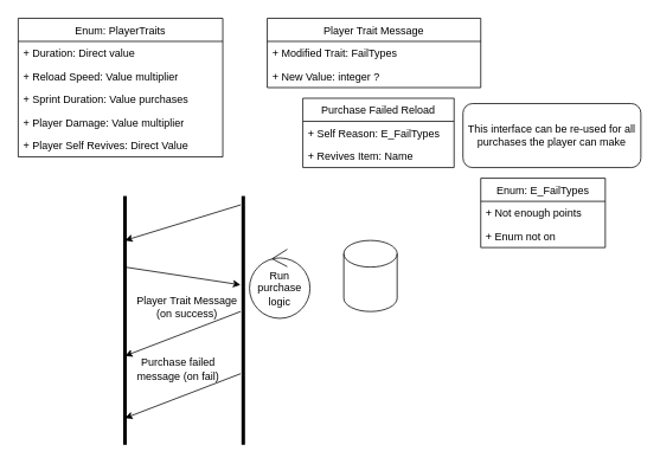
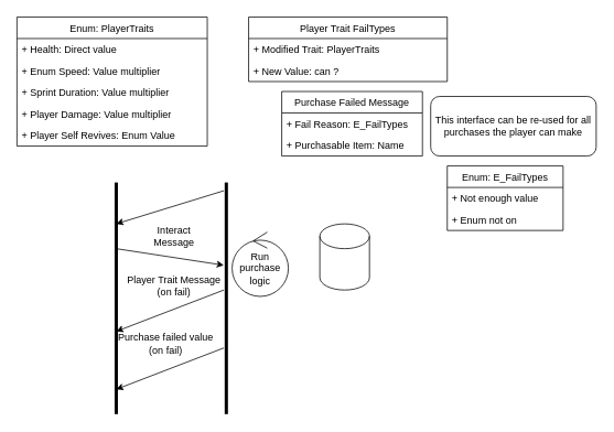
  <mxCell id="0" />
  <mxCell id="1" parent="0" />
  <mxCell id="2" value="Enum: PlayerTraits" style="swimlane;fontStyle=0;childLayout=stackLayout;horizontal=1;startSize=26;fillColor=none;horizontalStack=0;resizeParent=1;resizeParentMax=0;resizeLast=0;collapsible=1;marginBottom=0;" vertex="1" parent="1"><mxGeometry x="20" y="20" width="230" height="156" as="geometry" /></mxCell>
- <mxCell id="3" value="+ Duration: Direct value" style="text;strokeColor=none;fillColor=none;align=left;verticalAlign=top;spacingLeft=4;spacingRight=4;overflow=hidden;rotatable=0;points=[[0,0.5],[1,0.5]];portConstraint=eastwest;" vertex="1" parent="2"><mxGeometry y="26" width="230" height="26" as="geometry" /></mxCell>
- <mxCell id="4" value="+ Reload Speed: Value multiplier" style="text;strokeColor=none;fillColor=none;align=left;verticalAlign=top;spacingLeft=4;spacingRight=4;overflow=hidden;rotatable=0;points=[[0,0.5],[1,0.5]];portConstraint=eastwest;" vertex="1" parent="2"><mxGeometry y="52" width="230" height="26" as="geometry" /></mxCell>
- <mxCell id="5" value="+ Sprint Duration: Value purchases" style="text;strokeColor=none;fillColor=none;align=left;verticalAlign=top;spacingLeft=4;spacingRight=4;overflow=hidden;rotatable=0;points=[[0,0.5],[1,0.5]];portConstraint=eastwest;" vertex="1" parent="2"><mxGeometry y="78" width="230" height="26" as="geometry" /></mxCell>
+ <mxCell id="3" value="+ Health: Direct value" style="text;strokeColor=none;fillColor=none;align=left;verticalAlign=top;spacingLeft=4;spacingRight=4;overflow=hidden;rotatable=0;points=[[0,0.5],[1,0.5]];portConstraint=eastwest;" vertex="1" parent="2"><mxGeometry y="26" width="230" height="26" as="geometry" /></mxCell>
+ <mxCell id="4" value="+ Enum Speed: Value multiplier" style="text;strokeColor=none;fillColor=none;align=left;verticalAlign=top;spacingLeft=4;spacingRight=4;overflow=hidden;rotatable=0;points=[[0,0.5],[1,0.5]];portConstraint=eastwest;" vertex="1" parent="2"><mxGeometry y="52" width="230" height="26" as="geometry" /></mxCell>
+ <mxCell id="5" value="+ Sprint Duration: Value multiplier" style="text;strokeColor=none;fillColor=none;align=left;verticalAlign=top;spacingLeft=4;spacingRight=4;overflow=hidden;rotatable=0;points=[[0,0.5],[1,0.5]];portConstraint=eastwest;" vertex="1" parent="2"><mxGeometry y="78" width="230" height="26" as="geometry" /></mxCell>
  <mxCell id="6" value="+ Player Damage: Value multiplier" style="text;strokeColor=none;fillColor=none;align=left;verticalAlign=top;spacingLeft=4;spacingRight=4;overflow=hidden;rotatable=0;points=[[0,0.5],[1,0.5]];portConstraint=eastwest;" vertex="1" parent="2"><mxGeometry y="104" width="230" height="26" as="geometry" /></mxCell>
- <mxCell id="7" value="+ Player Self Revives: Direct Value" style="text;strokeColor=none;fillColor=none;align=left;verticalAlign=top;spacingLeft=4;spacingRight=4;overflow=hidden;rotatable=0;points=[[0,0.5],[1,0.5]];portConstraint=eastwest;" vertex="1" parent="2"><mxGeometry y="130" width="230" height="26" as="geometry" /></mxCell>
- <mxCell id="8" value="Player Trait Message" style="swimlane;fontStyle=0;childLayout=stackLayout;horizontal=1;startSize=26;fillColor=none;horizontalStack=0;resizeParent=1;resizeParentMax=0;resizeLast=0;collapsible=1;marginBottom=0;" vertex="1" parent="1"><mxGeometry x="300" y="20" width="240" height="78" as="geometry" /></mxCell>
- <mxCell id="9" value="+ Modified Trait: FailTypes" style="text;strokeColor=none;fillColor=none;align=left;verticalAlign=top;spacingLeft=4;spacingRight=4;overflow=hidden;rotatable=0;points=[[0,0.5],[1,0.5]];portConstraint=eastwest;" vertex="1" parent="8"><mxGeometry y="26" width="240" height="26" as="geometry" /></mxCell>
- <mxCell id="10" value="+ New Value: integer ?" style="text;strokeColor=none;fillColor=none;align=left;verticalAlign=top;spacingLeft=4;spacingRight=4;overflow=hidden;rotatable=0;points=[[0,0.5],[1,0.5]];portConstraint=eastwest;" vertex="1" parent="8"><mxGeometry y="52" width="240" height="26" as="geometry" /></mxCell>
+ <mxCell id="7" value="+ Player Self Revives: Enum Value" style="text;strokeColor=none;fillColor=none;align=left;verticalAlign=top;spacingLeft=4;spacingRight=4;overflow=hidden;rotatable=0;points=[[0,0.5],[1,0.5]];portConstraint=eastwest;" vertex="1" parent="2"><mxGeometry y="130" width="230" height="26" as="geometry" /></mxCell>
+ <mxCell id="8" value="Player Trait FailTypes" style="swimlane;fontStyle=0;childLayout=stackLayout;horizontal=1;startSize=26;fillColor=none;horizontalStack=0;resizeParent=1;resizeParentMax=0;resizeLast=0;collapsible=1;marginBottom=0;" vertex="1" parent="1"><mxGeometry x="300" y="20" width="240" height="78" as="geometry" /></mxCell>
+ <mxCell id="9" value="+ Modified Trait: PlayerTraits" style="text;strokeColor=none;fillColor=none;align=left;verticalAlign=top;spacingLeft=4;spacingRight=4;overflow=hidden;rotatable=0;points=[[0,0.5],[1,0.5]];portConstraint=eastwest;" vertex="1" parent="8"><mxGeometry y="26" width="240" height="26" as="geometry" /></mxCell>
+ <mxCell id="10" value="+ New Value: can ?" style="text;strokeColor=none;fillColor=none;align=left;verticalAlign=top;spacingLeft=4;spacingRight=4;overflow=hidden;rotatable=0;points=[[0,0.5],[1,0.5]];portConstraint=eastwest;" vertex="1" parent="8"><mxGeometry y="52" width="240" height="26" as="geometry" /></mxCell>
  <mxCell id="11" value="" style="endArrow=none;html=1;rounded=0;strokeWidth=4;" edge="1" parent="1"><mxGeometry width="50" height="50" relative="1" as="geometry"><mxPoint x="140" y="500" as="sourcePoint" /><mxPoint x="140" y="220" as="targetPoint" /></mxGeometry></mxCell>
  <mxCell id="12" value="" style="endArrow=none;html=1;rounded=0;strokeWidth=4;" edge="1" parent="1"><mxGeometry width="50" height="50" relative="1" as="geometry"><mxPoint x="273" y="500" as="sourcePoint" /><mxPoint x="273" y="220" as="targetPoint" /></mxGeometry></mxCell>
  <mxCell id="13" value="" style="group" vertex="1" connectable="0" parent="1"><mxGeometry x="354" y="270" width="140" height="110" as="geometry" /></mxCell>
  <mxCell id="14" value="" style="shape=cylinder3;whiteSpace=wrap;html=1;boundedLbl=1;backgroundOutline=1;size=15;" vertex="1" parent="13"><mxGeometry x="32" width="60" height="80" as="geometry" /></mxCell>
  <mxCell id="15" value="" style="endArrow=classic;html=1;rounded=0;strokeWidth=1;" edge="1" parent="1"><mxGeometry width="50" height="50" relative="1" as="geometry"><mxPoint x="270" y="230" as="sourcePoint" /><mxPoint x="140" y="270" as="targetPoint" /></mxGeometry></mxCell>
  <mxCell id="16" value="" style="endArrow=classic;html=1;rounded=0;strokeWidth=1;" edge="1" parent="1"><mxGeometry width="50" height="50" relative="1" as="geometry"><mxPoint x="140" y="300" as="sourcePoint" /><mxPoint x="270" y="320" as="targetPoint" /></mxGeometry></mxCell>
+ <mxCell id="17" value="Interact Message" style="text;html=1;strokeColor=none;fillColor=none;align=center;verticalAlign=middle;whiteSpace=wrap;rounded=0;" vertex="1" parent="1"><mxGeometry x="180" y="270" width="60" height="30" as="geometry" /></mxCell>
  <mxCell id="18" value="Run purchase logic" style="ellipse;shape=umlControl;whiteSpace=wrap;html=1;" vertex="1" parent="1"><mxGeometry x="280" y="280" width="68" height="77.71" as="geometry" /></mxCell>
  <mxCell id="19" value="" style="endArrow=classic;html=1;rounded=0;strokeWidth=1;" edge="1" parent="1"><mxGeometry width="50" height="50" relative="1" as="geometry"><mxPoint x="270" y="350" as="sourcePoint" /><mxPoint x="140" y="400" as="targetPoint" /></mxGeometry></mxCell>
- <mxCell id="20" value="Player Trait Message (on success)" style="text;html=1;strokeColor=none;fillColor=none;align=center;verticalAlign=middle;whiteSpace=wrap;rounded=0;" vertex="1" parent="1"><mxGeometry x="145" y="330" width="130" height="30" as="geometry" /></mxCell>
+ <mxCell id="20" value="Player Trait Message (on fail)" style="text;html=1;strokeColor=none;fillColor=none;align=center;verticalAlign=middle;whiteSpace=wrap;rounded=0;" vertex="1" parent="1"><mxGeometry x="145" y="330" width="130" height="30" as="geometry" /></mxCell>
  <mxCell id="21" value="" style="endArrow=classic;html=1;rounded=0;strokeWidth=1;" edge="1" parent="1"><mxGeometry width="50" height="50" relative="1" as="geometry"><mxPoint x="270" y="420" as="sourcePoint" /><mxPoint x="140" y="470" as="targetPoint" /></mxGeometry></mxCell>
- <mxCell id="22" value="Purchase failed message (on fail)" style="text;html=1;strokeColor=none;fillColor=none;align=center;verticalAlign=middle;whiteSpace=wrap;rounded=0;" vertex="1" parent="1"><mxGeometry x="135" y="400" width="130" height="30" as="geometry" /></mxCell>
- <mxCell id="23" value="Purchase Failed Reload" style="swimlane;fontStyle=0;childLayout=stackLayout;horizontal=1;startSize=26;fillColor=none;horizontalStack=0;resizeParent=1;resizeParentMax=0;resizeLast=0;collapsible=1;marginBottom=0;" vertex="1" parent="1"><mxGeometry x="340" y="110" width="170" height="78" as="geometry" /></mxCell>
- <mxCell id="24" value="+ Self Reason: E_FailTypes" style="text;strokeColor=none;fillColor=none;align=left;verticalAlign=top;spacingLeft=4;spacingRight=4;overflow=hidden;rotatable=0;points=[[0,0.5],[1,0.5]];portConstraint=eastwest;" vertex="1" parent="23"><mxGeometry y="26" width="170" height="26" as="geometry" /></mxCell>
- <mxCell id="25" value="+ Revives Item: Name" style="text;strokeColor=none;fillColor=none;align=left;verticalAlign=top;spacingLeft=4;spacingRight=4;overflow=hidden;rotatable=0;points=[[0,0.5],[1,0.5]];portConstraint=eastwest;" vertex="1" parent="23"><mxGeometry y="52" width="170" height="26" as="geometry" /></mxCell>
+ <mxCell id="22" value="Purchase failed value (on fail)" style="text;html=1;strokeColor=none;fillColor=none;align=center;verticalAlign=middle;whiteSpace=wrap;rounded=0;" vertex="1" parent="1"><mxGeometry x="135" y="400" width="130" height="30" as="geometry" /></mxCell>
+ <mxCell id="23" value="Purchase Failed Message" style="swimlane;fontStyle=0;childLayout=stackLayout;horizontal=1;startSize=26;fillColor=none;horizontalStack=0;resizeParent=1;resizeParentMax=0;resizeLast=0;collapsible=1;marginBottom=0;" vertex="1" parent="1"><mxGeometry x="340" y="110" width="170" height="78" as="geometry" /></mxCell>
+ <mxCell id="24" value="+ Fail Reason: E_FailTypes" style="text;strokeColor=none;fillColor=none;align=left;verticalAlign=top;spacingLeft=4;spacingRight=4;overflow=hidden;rotatable=0;points=[[0,0.5],[1,0.5]];portConstraint=eastwest;" vertex="1" parent="23"><mxGeometry y="26" width="170" height="26" as="geometry" /></mxCell>
+ <mxCell id="25" value="+ Purchasable Item: Name" style="text;strokeColor=none;fillColor=none;align=left;verticalAlign=top;spacingLeft=4;spacingRight=4;overflow=hidden;rotatable=0;points=[[0,0.5],[1,0.5]];portConstraint=eastwest;" vertex="1" parent="23"><mxGeometry y="52" width="170" height="26" as="geometry" /></mxCell>
  <mxCell id="26" value="This interface can be re-used for all purchases the player can make" style="rounded=1;whiteSpace=wrap;html=1;" vertex="1" parent="1"><mxGeometry x="520" y="116" width="200" height="72" as="geometry" /></mxCell>
  <mxCell id="27" value="Enum: E_FailTypes" style="swimlane;fontStyle=0;childLayout=stackLayout;horizontal=1;startSize=26;fillColor=none;horizontalStack=0;resizeParent=1;resizeParentMax=0;resizeLast=0;collapsible=1;marginBottom=0;" vertex="1" parent="1"><mxGeometry x="540" y="200" width="140" height="78" as="geometry" /></mxCell>
- <mxCell id="28" value="+ Not enough points" style="text;strokeColor=none;fillColor=none;align=left;verticalAlign=top;spacingLeft=4;spacingRight=4;overflow=hidden;rotatable=0;points=[[0,0.5],[1,0.5]];portConstraint=eastwest;" vertex="1" parent="27"><mxGeometry y="26" width="140" height="26" as="geometry" /></mxCell>
+ <mxCell id="28" value="+ Not enough value" style="text;strokeColor=none;fillColor=none;align=left;verticalAlign=top;spacingLeft=4;spacingRight=4;overflow=hidden;rotatable=0;points=[[0,0.5],[1,0.5]];portConstraint=eastwest;" vertex="1" parent="27"><mxGeometry y="26" width="140" height="26" as="geometry" /></mxCell>
  <mxCell id="29" value="+ Enum not on" style="text;strokeColor=none;fillColor=none;align=left;verticalAlign=top;spacingLeft=4;spacingRight=4;overflow=hidden;rotatable=0;points=[[0,0.5],[1,0.5]];portConstraint=eastwest;" vertex="1" parent="27"><mxGeometry y="52" width="140" height="26" as="geometry" /></mxCell>
